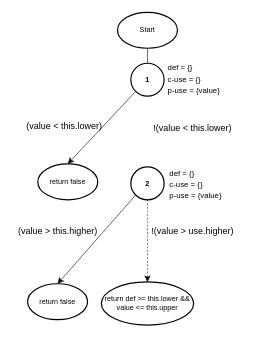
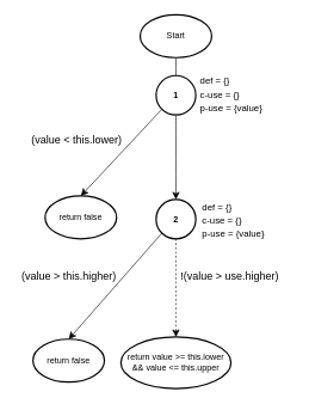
  <mxCell id="0" />
  <mxCell id="1" parent="0" />
  <mxCell id="2" style="edgeStyle=none;curved=1;rounded=0;orthogonalLoop=1;jettySize=auto;html=1;exitX=0.5;exitY=1;exitDx=0;exitDy=0;exitPerimeter=0;fontSize=12;startSize=8;endSize=8;endArrow=none;" edge="1" parent="1" source="3" target="5"><mxGeometry relative="1" as="geometry" /></mxCell>
  <mxCell id="3" value="Start" style="strokeWidth=2;html=1;shape=mxgraph.flowchart.start_1;whiteSpace=wrap;" vertex="1" parent="1"><mxGeometry x="195" y="20" width="100" height="60" as="geometry" /></mxCell>
+ <mxCell id="4" style="edgeStyle=none;curved=1;rounded=0;orthogonalLoop=1;jettySize=auto;html=1;exitX=0.5;exitY=1;exitDx=0;exitDy=0;exitPerimeter=0;fontSize=12;startSize=8;endSize=8;" edge="1" parent="1" source="5" target="6"><mxGeometry relative="1" as="geometry" /></mxCell>
  <mxCell id="5" value="&lt;b&gt;1&lt;/b&gt;" style="strokeWidth=2;html=1;shape=mxgraph.flowchart.start_2;whiteSpace=wrap;" vertex="1" parent="1"><mxGeometry x="217.25" y="105" width="55.5" height="55" as="geometry" /></mxCell>
  <mxCell id="6" value="&lt;b&gt;2&lt;/b&gt;" style="strokeWidth=2;html=1;shape=mxgraph.flowchart.start_2;whiteSpace=wrap;" vertex="1" parent="1"><mxGeometry x="217.25" y="278" width="55.5" height="55" as="geometry" /></mxCell>
  <mxCell id="7" value="&lt;font style=&quot;font-size: 13px;&quot;&gt;def = {}&lt;br&gt;c-use = {}&lt;br&gt;p-use = {value}&lt;/font&gt;" style="text;html=1;align=left;verticalAlign=middle;whiteSpace=wrap;rounded=0;fontSize=16;" vertex="1" parent="1"><mxGeometry x="277" y="105" width="128.25" height="50" as="geometry" /></mxCell>
  <mxCell id="8" style="edgeStyle=none;curved=1;rounded=0;orthogonalLoop=1;jettySize=auto;html=1;exitX=0.145;exitY=0.855;exitDx=0;exitDy=0;exitPerimeter=0;entryX=0.5;entryY=0;entryDx=0;entryDy=0;entryPerimeter=0;fontSize=12;startSize=8;endSize=8;" edge="1" parent="1" source="5" target="11"><mxGeometry relative="1" as="geometry"><mxPoint x="121.453" y="276.975" as="targetPoint" /></mxGeometry></mxCell>
- <mxCell id="9" value="&lt;font style=&quot;font-size: 15px;&quot;&gt;(value &amp;lt; this.lower)&lt;/font&gt;" style="text;html=1;align=center;verticalAlign=middle;resizable=0;points=[];autosize=1;strokeColor=none;fillColor=none;fontSize=16;" vertex="1" parent="1"><mxGeometry x="33.5" y="193.5" width="144" height="31" as="geometry" /></mxCell>
- <mxCell id="10" value="&lt;font style=&quot;font-size: 15px;&quot;&gt;!(value &amp;lt; this.lower)&lt;/font&gt;" style="text;html=1;align=center;verticalAlign=middle;resizable=0;points=[];autosize=1;strokeColor=none;fillColor=none;fontSize=16;" vertex="1" parent="1"><mxGeometry x="246" y="196" width="148" height="31" as="geometry" /></mxCell>
+ <mxCell id="9" value="&lt;font style=&quot;font-size: 15px;&quot;&gt;(value &amp;lt; this.lower)&lt;/font&gt;" style="text;html=1;align=center;verticalAlign=middle;resizable=0;points=[];autosize=1;strokeColor=none;fillColor=none;fontSize=16;" vertex="1" parent="1"><mxGeometry x="33.5" y="178.5" width="144" height="31" as="geometry" /></mxCell>
  <mxCell id="11" value="return false" style="strokeWidth=2;html=1;shape=mxgraph.flowchart.start_1;whiteSpace=wrap;" vertex="1" parent="1"><mxGeometry x="62" y="273" width="100" height="60" as="geometry" /></mxCell>
  <mxCell id="12" value="&lt;font style=&quot;font-size: 13px;&quot;&gt;def = {}&lt;br&gt;c-use = {}&lt;br&gt;p-use = {value}&lt;/font&gt;" style="text;html=1;align=left;verticalAlign=middle;whiteSpace=wrap;rounded=0;fontSize=16;" vertex="1" parent="1"><mxGeometry x="280" y="280.5" width="128.25" height="50" as="geometry" /></mxCell>
  <mxCell id="13" value="return false" style="strokeWidth=2;html=1;shape=mxgraph.flowchart.start_1;whiteSpace=wrap;" vertex="1" parent="1"><mxGeometry x="45" y="473" width="100" height="60" as="geometry" /></mxCell>
  <mxCell id="14" style="edgeStyle=none;curved=1;rounded=0;orthogonalLoop=1;jettySize=auto;html=1;exitX=0.145;exitY=0.855;exitDx=0;exitDy=0;exitPerimeter=0;entryX=0.5;entryY=0;entryDx=0;entryDy=0;entryPerimeter=0;fontSize=12;startSize=8;endSize=8;" edge="1" parent="1" source="6" target="13"><mxGeometry relative="1" as="geometry" /></mxCell>
  <mxCell id="15" style="edgeStyle=none;curved=1;rounded=0;orthogonalLoop=1;jettySize=auto;html=1;exitX=0.5;exitY=1;exitDx=0;exitDy=0;exitPerimeter=0;fontSize=12;startSize=8;endSize=8;entryX=0.5;entryY=0;entryDx=0;entryDy=0;entryPerimeter=0;dashed=1;" edge="1" parent="1" source="6" target="18"><mxGeometry relative="1" as="geometry"><mxPoint x="300" y="470" as="targetPoint" /></mxGeometry></mxCell>
  <mxCell id="16" value="&lt;font style=&quot;font-size: 15px;&quot;&gt;(value &amp;gt; this.higher)&lt;/font&gt;" style="text;html=1;align=center;verticalAlign=middle;resizable=0;points=[];autosize=1;strokeColor=none;fillColor=none;fontSize=16;" vertex="1" parent="1"><mxGeometry x="20" y="369" width="150" height="31" as="geometry" /></mxCell>
  <mxCell id="17" value="&lt;font style=&quot;font-size: 15px;&quot;&gt;!(value &amp;gt; use.higher)&lt;/font&gt;" style="text;html=1;align=center;verticalAlign=middle;resizable=0;points=[];autosize=1;strokeColor=none;fillColor=none;fontSize=16;" vertex="1" parent="1"><mxGeometry x="243" y="369" width="154" height="31" as="geometry" /></mxCell>
- <mxCell id="18" value="return def &amp;gt;= this.lower &amp;amp;&amp;amp; value &amp;lt;= this.upper" style="strokeWidth=2;html=1;shape=mxgraph.flowchart.start_1;whiteSpace=wrap;" vertex="1" parent="1"><mxGeometry x="168" y="470" width="154" height="72" as="geometry" /></mxCell>
+ <mxCell id="18" value="return value &amp;gt;= this.lower &amp;amp;&amp;amp; value &amp;lt;= this.upper" style="strokeWidth=2;html=1;shape=mxgraph.flowchart.start_1;whiteSpace=wrap;" vertex="1" parent="1"><mxGeometry x="168" y="470" width="154" height="72" as="geometry" /></mxCell>
